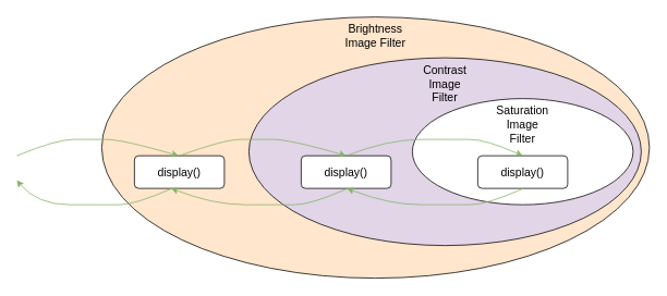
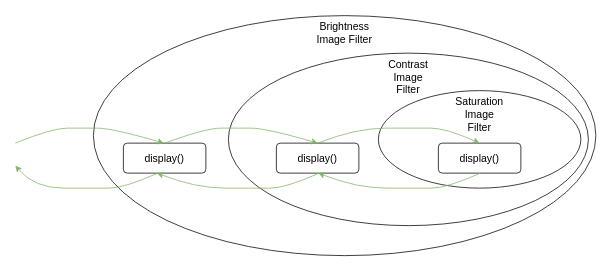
  <mxCell id="0" />
  <mxCell id="1" parent="0" />
- <mxCell id="2" value="Brightness&lt;br style=&quot;font-size: 14px;&quot;&gt;Image Filter" style="ellipse;whiteSpace=wrap;html=1;verticalAlign=top;fontSize=14;align=center;fillColor=#ffe6cc;" vertex="1" parent="1"><mxGeometry x="124" y="20" width="670" height="320" as="geometry" /></mxCell>
- <mxCell id="3" value="Contrast&lt;br style=&quot;font-size: 14px;&quot;&gt;Image&lt;br style=&quot;font-size: 14px;&quot;&gt;Filter" style="ellipse;whiteSpace=wrap;html=1;verticalAlign=top;fontSize=14;align=center;fillColor=#e1d5e7;" vertex="1" parent="1"><mxGeometry x="304" y="70" width="480" height="230" as="geometry" /></mxCell>
+ <mxCell id="2" value="Brightness&lt;br style=&quot;font-size: 14px;&quot;&gt;Image Filter" style="ellipse;whiteSpace=wrap;html=1;verticalAlign=top;fontSize=14;align=center;" vertex="1" parent="1"><mxGeometry x="124" y="20" width="670" height="320" as="geometry" /></mxCell>
+ <mxCell id="3" value="Contrast&lt;br style=&quot;font-size: 14px;&quot;&gt;Image&lt;br style=&quot;font-size: 14px;&quot;&gt;Filter" style="ellipse;whiteSpace=wrap;html=1;verticalAlign=top;fontSize=14;align=center;" vertex="1" parent="1"><mxGeometry x="304" y="70" width="480" height="230" as="geometry" /></mxCell>
  <mxCell id="4" value="Saturation&lt;br style=&quot;font-size: 14px;&quot;&gt;Image&lt;br style=&quot;font-size: 14px;&quot;&gt;Filter" style="ellipse;whiteSpace=wrap;html=1;verticalAlign=top;fontSize=14;align=center;" vertex="1" parent="1"><mxGeometry x="504" y="120" width="270" height="130" as="geometry" /></mxCell>
  <mxCell id="5" value="display()" style="rounded=1;whiteSpace=wrap;html=1;arcSize=13;fontSize=14;" vertex="1" parent="1"><mxGeometry x="584" y="190" width="110" height="40" as="geometry" /></mxCell>
  <mxCell id="6" value="display()" style="rounded=1;whiteSpace=wrap;html=1;arcSize=13;fontSize=14;" vertex="1" parent="1"><mxGeometry x="368" y="190" width="110" height="40" as="geometry" /></mxCell>
  <mxCell id="7" value="display()" style="rounded=1;whiteSpace=wrap;html=1;arcSize=13;fontSize=14;" vertex="1" parent="1"><mxGeometry x="164" y="190" width="110" height="40" as="geometry" /></mxCell>
  <mxCell id="8" value="" style="curved=1;endArrow=classic;html=1;rounded=0;exitX=0.5;exitY=0;exitDx=0;exitDy=0;entryX=0.5;entryY=0;entryDx=0;entryDy=0;fillColor=#d5e8d4;strokeColor=#82b366;" edge="1" parent="1" source="7" target="6"><mxGeometry width="50" height="50" relative="1" as="geometry"><mxPoint x="254" y="160" as="sourcePoint" /><mxPoint x="304" y="110" as="targetPoint" /><Array as="points"><mxPoint x="274" y="170" /><mxPoint x="314" y="170" /><mxPoint x="354" y="170" /></Array></mxGeometry></mxCell>
  <mxCell id="9" value="" style="curved=1;endArrow=classic;html=1;rounded=0;exitX=0.5;exitY=0;exitDx=0;exitDy=0;entryX=0.5;entryY=0;entryDx=0;entryDy=0;fillColor=#d5e8d4;strokeColor=#82b366;" edge="1" parent="1" source="6" target="5"><mxGeometry width="50" height="50" relative="1" as="geometry"><mxPoint x="424" y="190" as="sourcePoint" /><mxPoint x="628" y="190" as="targetPoint" /><Array as="points"><mxPoint x="474" y="170" /><mxPoint x="554" y="170" /><mxPoint x="594" y="170" /></Array></mxGeometry></mxCell>
  <mxCell id="10" value="" style="curved=1;endArrow=classic;html=1;rounded=0;exitX=0.5;exitY=0;exitDx=0;exitDy=0;entryX=0.5;entryY=0;entryDx=0;entryDy=0;fillColor=#d5e8d4;strokeColor=#82b366;" edge="1" parent="1"><mxGeometry width="50" height="50" relative="1" as="geometry"><mxPoint x="640" y="230" as="sourcePoint" /><mxPoint x="424" y="230" as="targetPoint" /><Array as="points"><mxPoint x="595" y="250" /><mxPoint x="555" y="250" /><mxPoint x="475" y="250" /></Array></mxGeometry></mxCell>
  <mxCell id="11" value="" style="curved=1;endArrow=classic;html=1;rounded=0;exitX=0.5;exitY=0;exitDx=0;exitDy=0;entryX=0.5;entryY=0;entryDx=0;entryDy=0;fillColor=#d5e8d4;strokeColor=#82b366;" edge="1" parent="1"><mxGeometry width="50" height="50" relative="1" as="geometry"><mxPoint x="425" y="230" as="sourcePoint" /><mxPoint x="209" y="230" as="targetPoint" /><Array as="points"><mxPoint x="380" y="250" /><mxPoint x="340" y="250" /><mxPoint x="260" y="250" /></Array></mxGeometry></mxCell>
  <mxCell id="12" value="" style="curved=1;endArrow=classic;html=1;rounded=0;entryX=0.5;entryY=0;entryDx=0;entryDy=0;fillColor=#d5e8d4;strokeColor=#82b366;" edge="1" parent="1"><mxGeometry width="50" height="50" relative="1" as="geometry"><mxPoint x="20" y="190" as="sourcePoint" /><mxPoint x="218" y="190" as="targetPoint" /><Array as="points"><mxPoint x="69" y="170" /><mxPoint x="109" y="170" /><mxPoint x="149" y="170" /></Array></mxGeometry></mxCell>
  <mxCell id="13" value="" style="curved=1;endArrow=classic;html=1;rounded=0;exitX=0.5;exitY=0;exitDx=0;exitDy=0;fillColor=#d5e8d4;strokeColor=#82b366;" edge="1" parent="1"><mxGeometry width="50" height="50" relative="1" as="geometry"><mxPoint x="210" y="230" as="sourcePoint" /><mxPoint x="20" y="220" as="targetPoint" /><Array as="points"><mxPoint x="165" y="250" /><mxPoint x="125" y="250" /><mxPoint x="45" y="250" /></Array></mxGeometry></mxCell>
